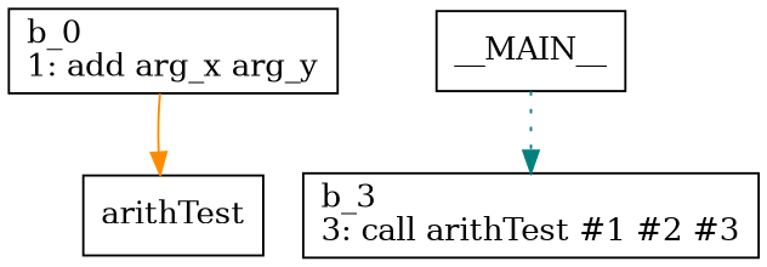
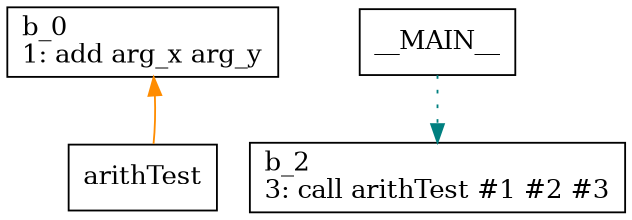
  digraph {
    node [shape=box]
    n1 [label="b_0\l1: add arg_x arg_y\l"]
    arithTest
-   n3 [label="b_3\l3: call arithTest #1 #2 #3\l"]
+   n3 [label="b_2\l3: call arithTest #1 #2 #3\l"]
    __MAIN__
-   n1 -> arithTest [color=darkorange style=solid]
+   arithTest -> n1 [color=darkorange style=solid]
    __MAIN__ -> n3 [color=teal style=dotted]
  }
